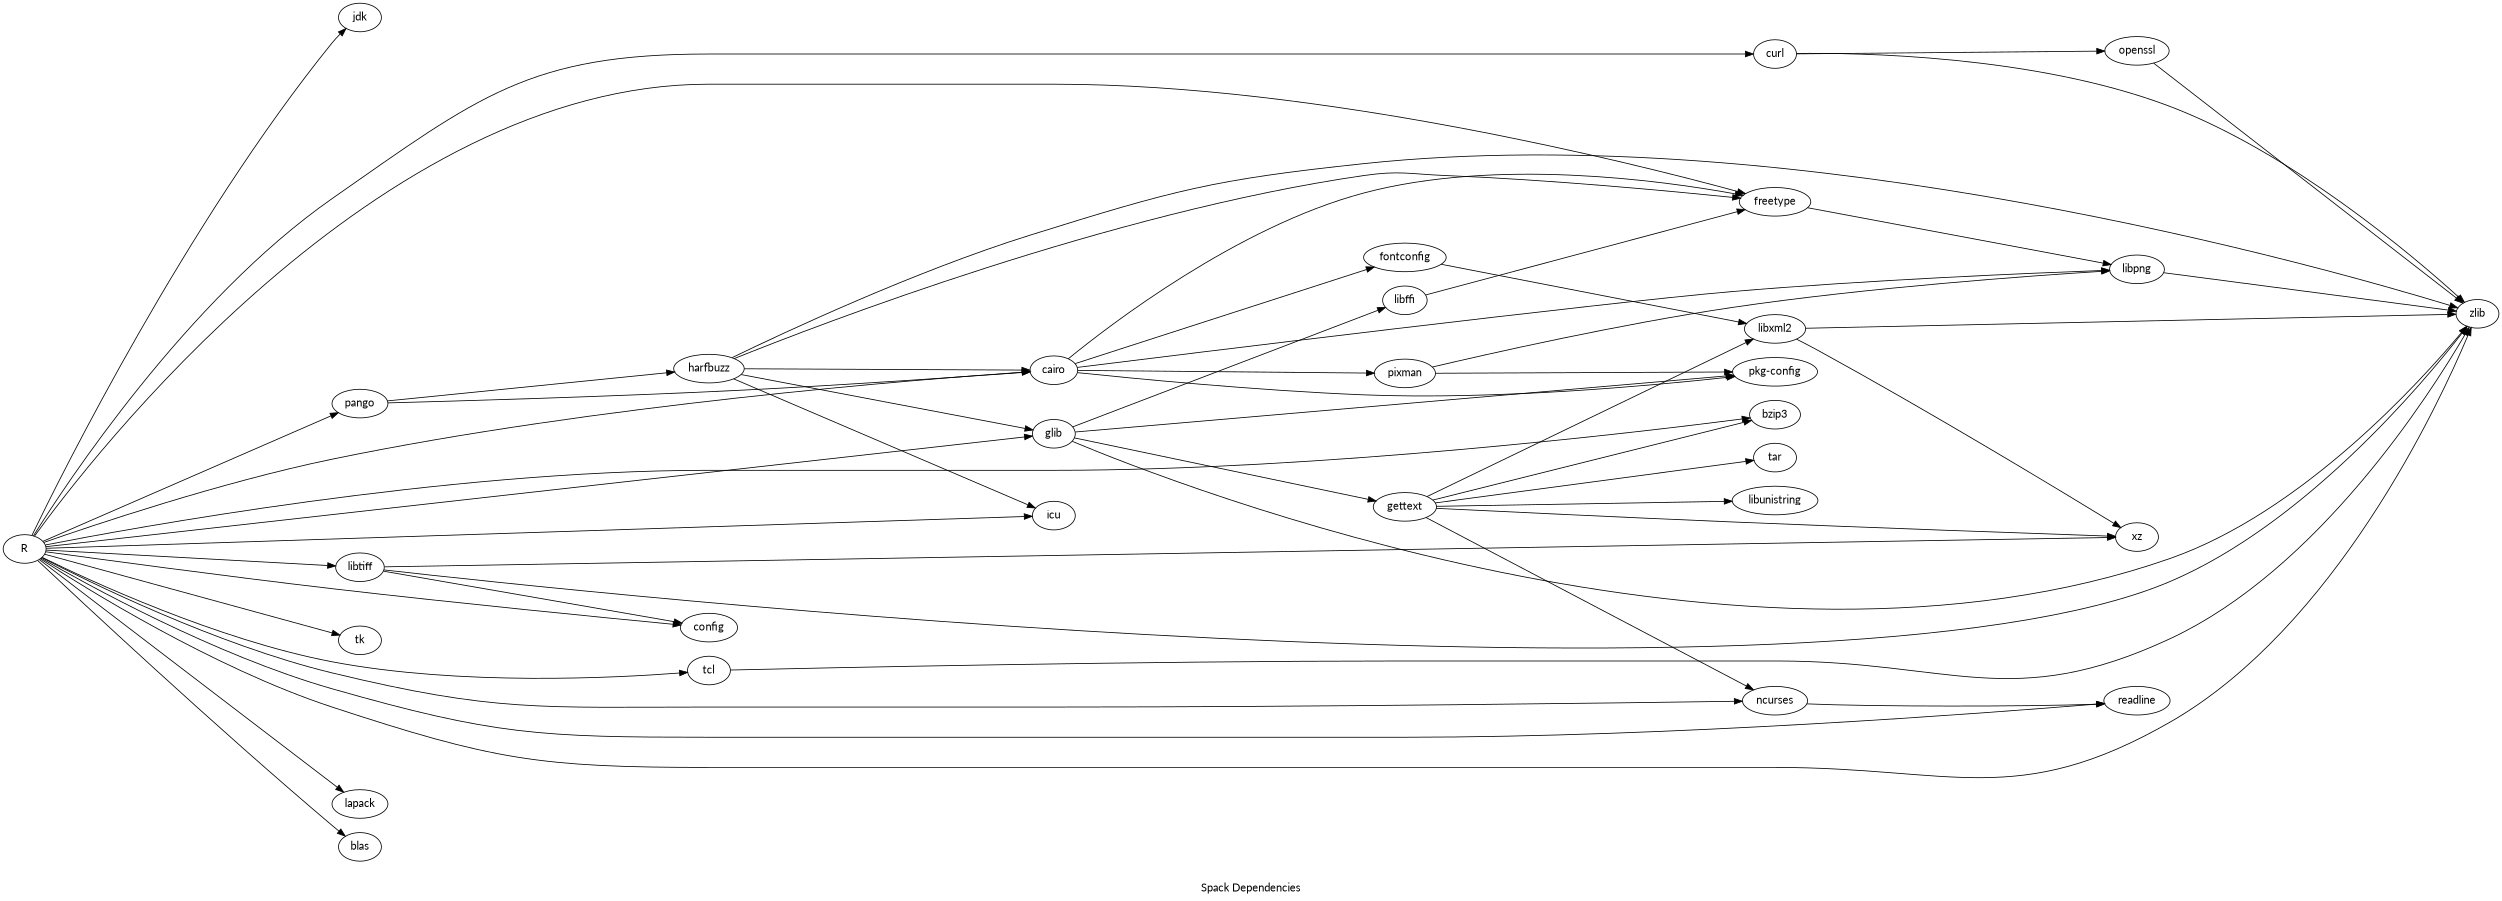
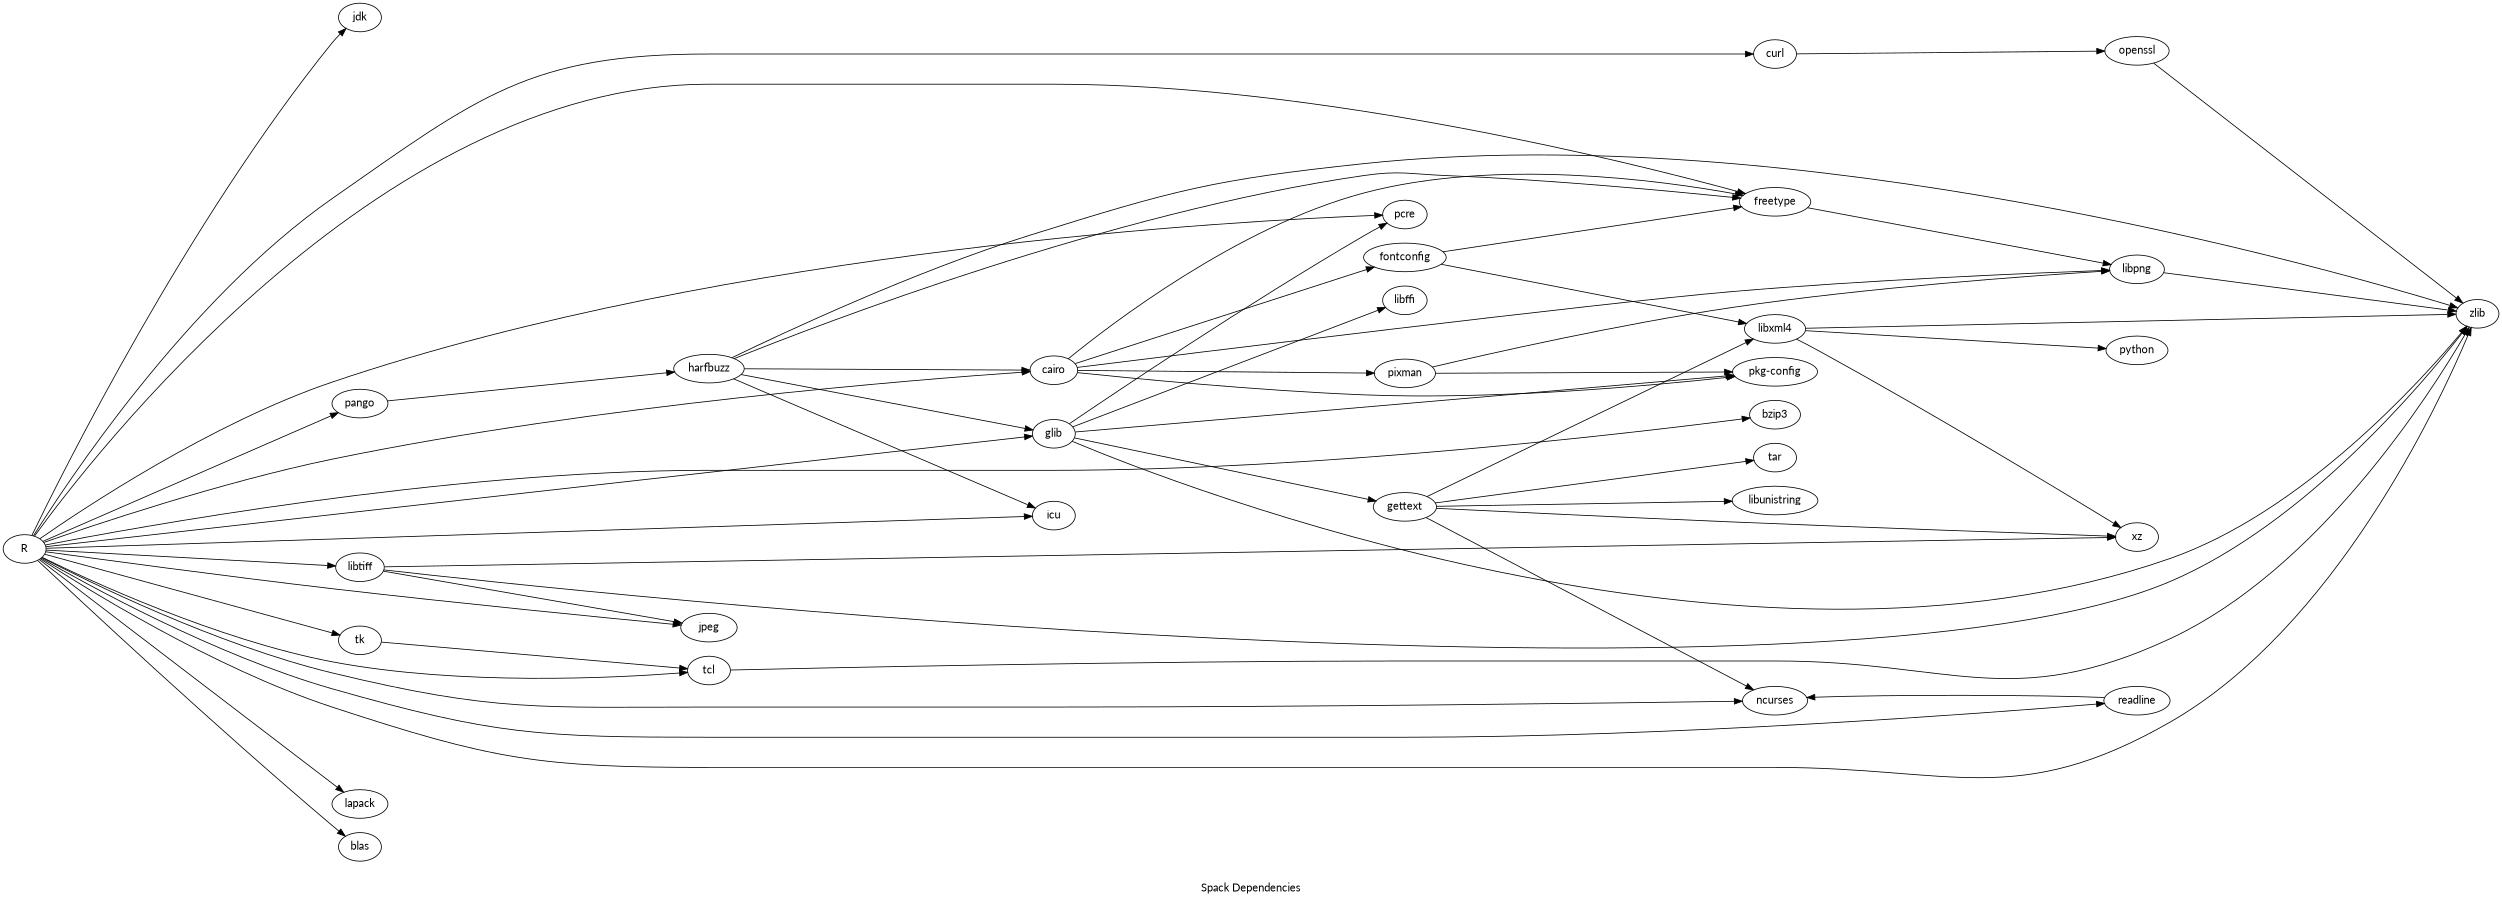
  digraph {
    fontname=Lato
    label="Spack Dependencies"
    labelloc=b
    rankdir=LR
    ranksep=5
    node [fontname=Lato]
    edge [fontname=Lato]
    n1 [label=jdk]
    n2 [label=openssl]
    n3 [label=zlib]
    n4 [label="pkg-config"]
    n5 [label=libpng]
    n6 [label=curl]
    n7 [label=glib]
    n8 [label=gettext]
+   n9 [label=pcre]
    n10 [label=libffi]
-   n11 [label=libxml2]
+   n11 [label=libxml4]
    n12 [label=bzip3]
    n13 [label=ncurses]
    n14 [label=xz]
    tar
    libunistring
+   python
    n18 [label=freetype]
    n19 [label=libtiff]
-   n20 [label=config]
+   n20 [label=jpeg]
    n21 [label=icu]
    n22 [label=pixman]
    n23 [label=tcl]
    n24 [label=cairo]
    n25 [label=fontconfig]
    n26 [label=pango]
    n27 [label=harfbuzz]
    n28 [label=R]
    n29 [label=tk]
    n30 [label=readline]
    lapack
    blas
    n2 -> n3
    n5 -> n3
    n6 -> n2
-   n6 -> n3
    n7 -> n3
    n7 -> n4
    n7 -> n8
+   n7 -> n9
    n7 -> n10
    n8 -> n11
-   n8 -> n12
    n8 -> n13
    n8 -> n14
    n8 -> tar
    n8 -> libunistring
    n11 -> n3
    n11 -> n14
+   n11 -> python
    n18 -> n5
    n19 -> n3
    n19 -> n14
    n19 -> n20
    n22 -> n4
    n22 -> n5
    n23 -> n3
    n24 -> n4
    n24 -> n5
    n24 -> n18
    n24 -> n22
    n24 -> n25
    n25 -> n11
-   n10 -> n18
-   n26 -> n24
+   n25 -> n18
    n26 -> n27
    n27 -> n3
    n27 -> n7
    n27 -> n18
    n27 -> n21
    n27 -> n24
    n28 -> n1
    n28 -> n3
    n28 -> n6
    n28 -> n7
+   n28 -> n9
    n28 -> n12
    n28 -> n13
    n28 -> n18
    n28 -> n19
    n28 -> n20
    n28 -> n21
    n28 -> n23
    n28 -> n24
    n28 -> n26
    n28 -> n29
    n28 -> n30
    n28 -> lapack
    n28 -> blas
-   n13 -> n30
+   n29 -> n23
+   n30 -> n13
  }
